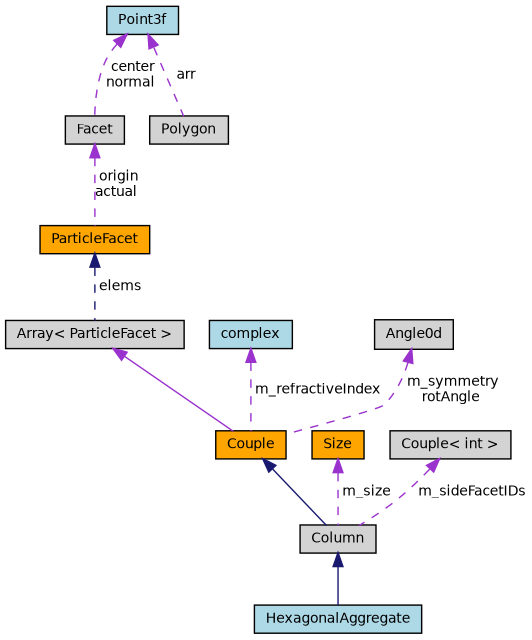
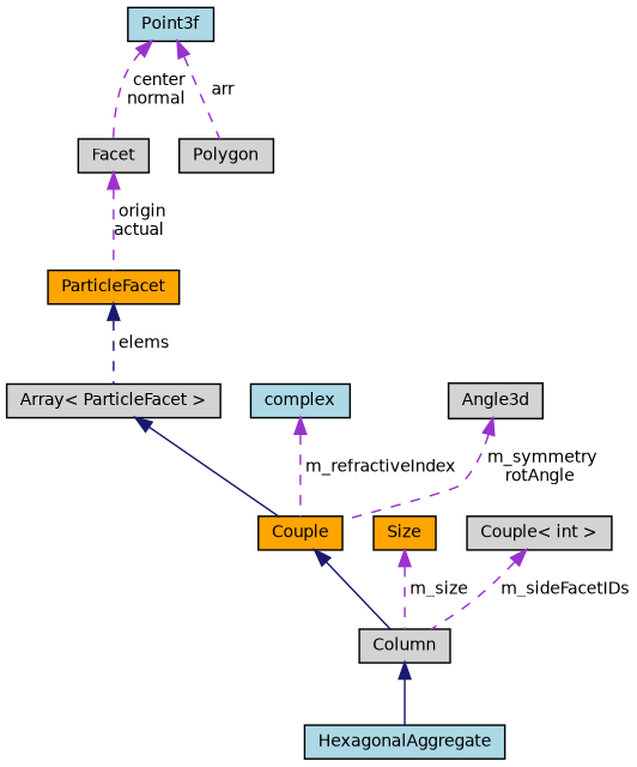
  digraph {
    node [color=black fillcolor=lightgrey fontname=Helvetica fontsize=10 shape=record style=filled]
    edge [color=darkorchid3 dir=back fontname=Helvetica fontsize=10 labelfontname=Helvetica labelfontsize=10 style=dashed]
    n1 [fillcolor=lightblue fontcolor=black height=0.2 label=HexagonalAggregate width=0.4]
    n2 [height=0.2 label=Column width=0.4]
    n3 [fillcolor=orange height=0.2 label=Couple width=0.4]
    n4 [height=0.2 label="Array\< ParticleFacet \>" width=0.4]
    n5 [fillcolor=orange height=0.2 label=ParticleFacet width=0.4]
    n6 [height=0.2 label=Facet width=0.4]
    n7 [height=0.2 label=Polygon width=0.4]
    n8 [fillcolor=lightblue height=0.2 label=Point3f width=0.4]
    n9 [fillcolor=lightblue height=0.2 label=complex width=0.4]
-   n10 [height=0.2 label=Angle0d width=0.4]
+   n10 [height=0.2 label=Angle3d width=0.4]
    n11 [fillcolor=orange height=0.2 label=Size width=0.4]
    n12 [height=0.2 label="Couple\< int \>" width=0.4]
    n2 -> n1 [color=midnightblue style=solid]
    n3 -> n2 [color=midnightblue style=solid]
-   n4 -> n3 [style=solid]
+   n4 -> n3 [color=midnightblue style=solid]
    n5 -> n4 [color=midnightblue label=" elems"]
    n6 -> n5 [label=" origin\nactual"]
    n8 -> n6 [label=" center\nnormal"]
    n8 -> n7 [label=" arr"]
    n9 -> n3 [label=" m_refractiveIndex"]
    n10 -> n3 [label=" m_symmetry\nrotAngle"]
    n11 -> n2 [label=" m_size"]
    n12 -> n2 [label=" m_sideFacetIDs"]
  }
